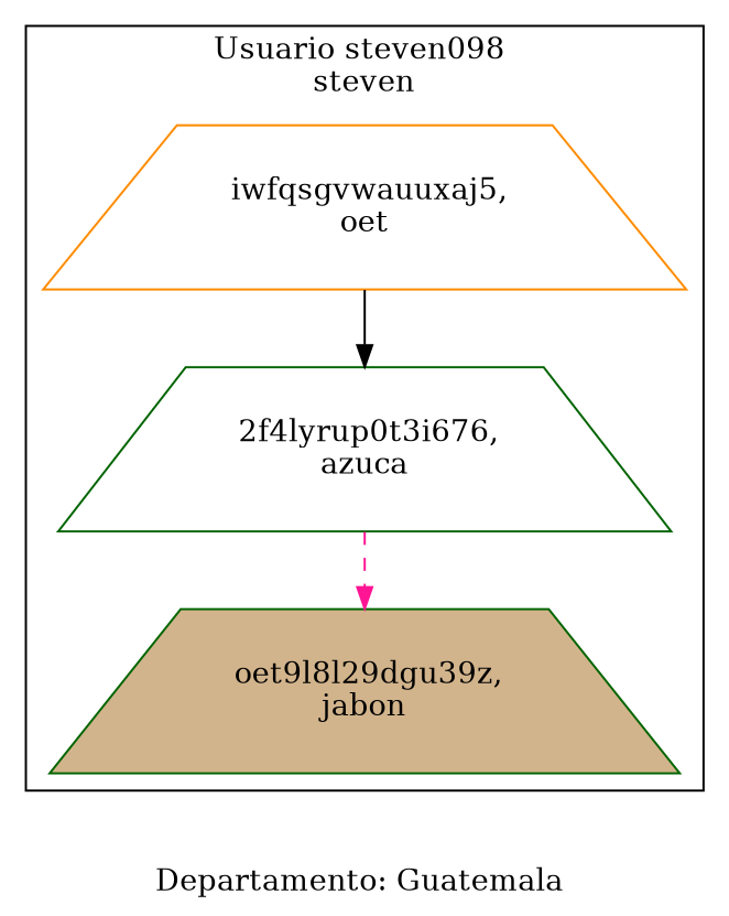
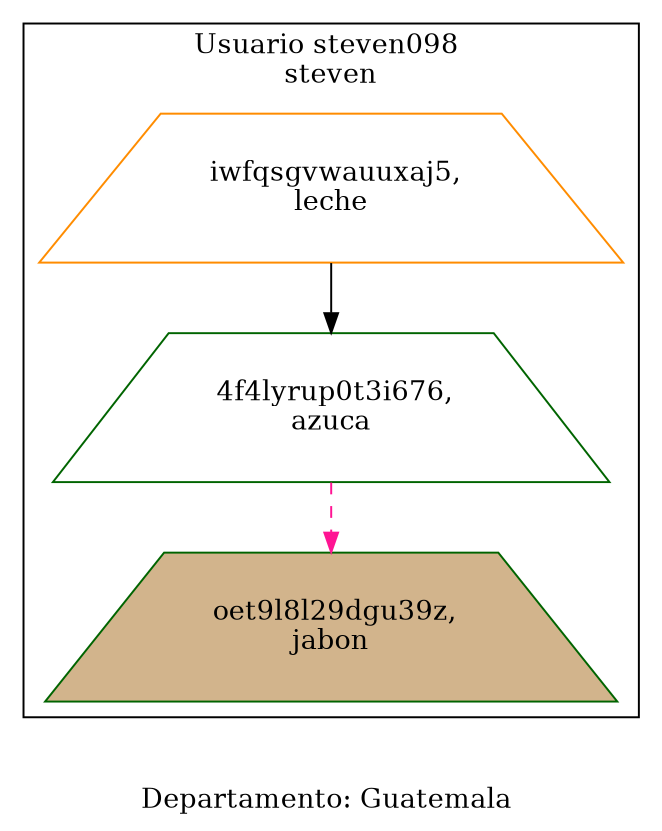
  digraph {
    label="Departamento: Guatemala "
    node [color=darkgreen fillcolor=white shape=trapezium style=filled]
-   n1 [height=0.5 label=" 2f4lyrup0t3i676,\nazuca" width=1.2]
-   n2 [color=darkorange height=0.5 label=" iwfqsgvwauuxaj5,\noet" width=1.2]
+   n1 [height=0.5 label=" 4f4lyrup0t3i676,\nazuca" width=1.2]
+   n2 [color=darkorange height=0.5 label=" iwfqsgvwauuxaj5,\nleche" width=1.2]
    n3 [fillcolor=tan height=0.5 label=" oet9l8l29dgu39z,\njabon" width=1.2]
    subgraph cluster_1 {
      label="Usuario steven098 \n steven "
      n1
      n2
      n3
    }
    subgraph cluster_2 {
      label="Usuario juan perez \n juan "
    }
    n1 -> n3 [color=deeppink style=dashed]
    n2 -> n1 [color=black style=solid]
  }
